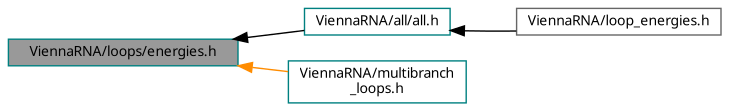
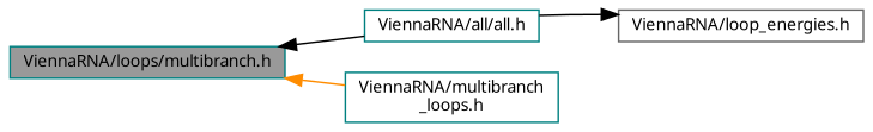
  digraph {
    fontname="Noto Sans"
    rankdir=LR
    node [color=teal fillcolor=white fontname="Noto Sans" fontsize=10 shape=box style=filled]
    edge [color=black dir=back fontname="Noto Sans" fontsize=10 labelfontname=Helvetica labelfontsize=10 style=solid]
-   n1 [fillcolor=grey60 fontcolor=black height=0.2 label="ViennaRNA/loops/energies.h" width=0.4]
+   n1 [fillcolor=grey60 fontcolor=black height=0.2 label="ViennaRNA/loops/multibranch.h" width=0.4]
    n2 [height=0.2 label="ViennaRNA/all/all.h" width=0.4]
    n3 [height=0.2 label="ViennaRNA/multibranch\l_loops.h" width=0.4]
    n4 [color=gray40 height=0.2 label="ViennaRNA/loop_energies.h" width=0.4]
    n1 -> n2
    n1 -> n3 [color=darkorange]
-   n2 -> n4
+   n4 -> n2
  }
